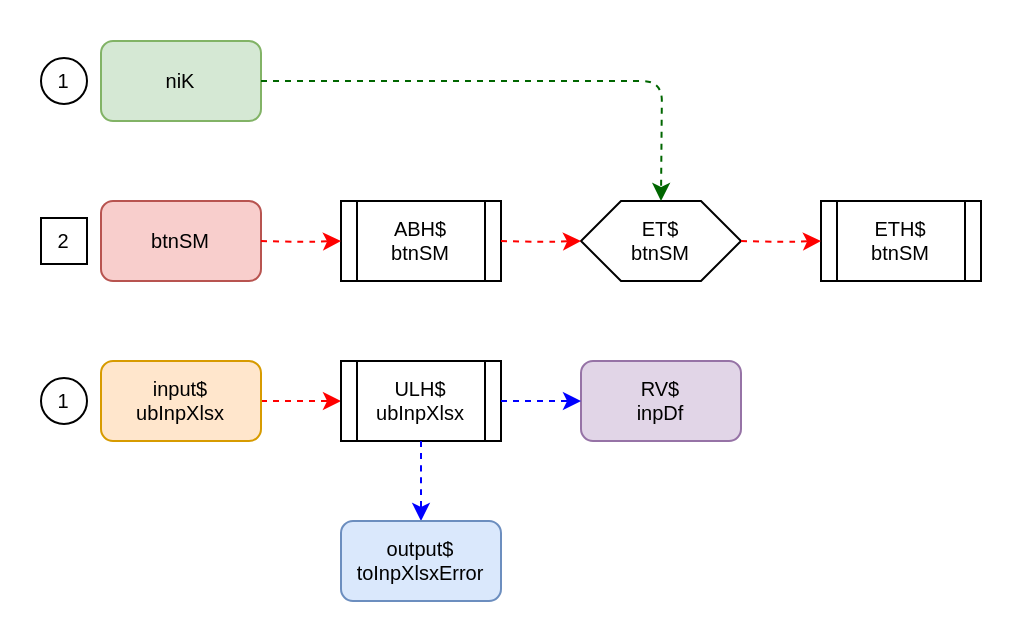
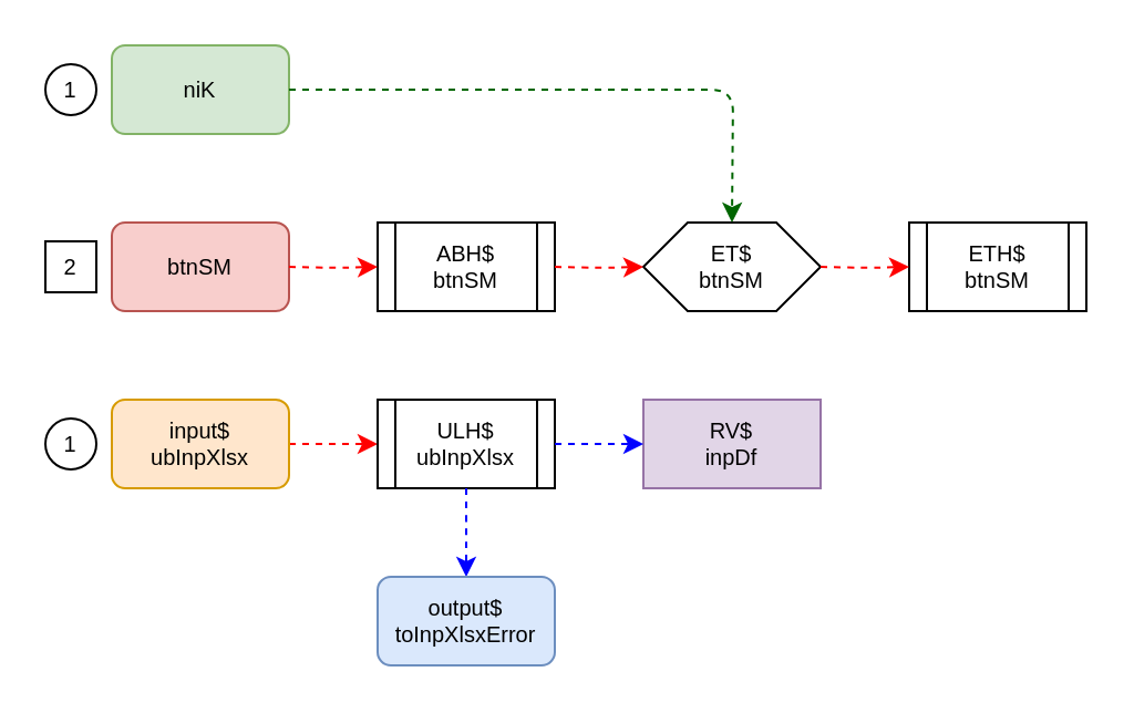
  <mxCell id="0" />
  <mxCell id="1" parent="0" />
  <mxCell id="2" value="btnSM" style="rounded=1;whiteSpace=wrap;html=1;fillColor=#f8cecc;strokeColor=#b85450;fontSize=10;" parent="1" vertex="1"><mxGeometry x="50" y="100" width="80" height="40" as="geometry" /></mxCell>
  <mxCell id="3" value="niK" style="rounded=1;whiteSpace=wrap;html=1;fillColor=#d5e8d4;strokeColor=#82b366;fontSize=10;" parent="1" vertex="1"><mxGeometry x="50" y="20" width="80" height="40" as="geometry" /></mxCell>
  <mxCell id="4" value="ETH$&lt;br style=&quot;border-color: var(--border-color); font-size: 10px;&quot;&gt;btnSM" style="shape=process;whiteSpace=wrap;html=1;backgroundOutline=1;fontSize=10;" parent="1" vertex="1"><mxGeometry x="410" y="100" width="80" height="40" as="geometry" /></mxCell>
  <mxCell id="5" value="ABH$&lt;br style=&quot;border-color: var(--border-color); font-size: 10px;&quot;&gt;btnSM" style="shape=process;whiteSpace=wrap;html=1;backgroundOutline=1;fontSize=10;" parent="1" vertex="1"><mxGeometry x="170" y="100" width="80" height="40" as="geometry" /></mxCell>
  <mxCell id="6" value="ET$&lt;br style=&quot;border-color: var(--border-color); font-size: 10px;&quot;&gt;btnSM" style="shape=hexagon;perimeter=hexagonPerimeter2;whiteSpace=wrap;html=1;fixedSize=1;fontSize=10;" parent="1" vertex="1"><mxGeometry x="290" y="100" width="80" height="40" as="geometry" /></mxCell>
  <mxCell id="7" value="" style="edgeStyle=orthogonalEdgeStyle;shape=connector;rounded=1;orthogonalLoop=1;jettySize=auto;html=1;exitX=1;exitY=0.5;exitDx=0;exitDy=0;dashed=1;labelBackgroundColor=default;strokeColor=#FF0000;fontFamily=Helvetica;fontSize=10;fontColor=#FF0000;endArrow=classic;fillColor=#fa6800;entryX=0;entryY=0.5;entryDx=0;entryDy=0;" parent="1" target="5" edge="1"><mxGeometry relative="1" as="geometry"><mxPoint x="130" y="120" as="sourcePoint" /><mxPoint x="200" y="160" as="targetPoint" /><Array as="points" /></mxGeometry></mxCell>
  <mxCell id="8" value="" style="edgeStyle=orthogonalEdgeStyle;shape=connector;rounded=1;orthogonalLoop=1;jettySize=auto;html=1;exitX=1;exitY=0.5;exitDx=0;exitDy=0;dashed=1;labelBackgroundColor=default;strokeColor=#FF0000;fontFamily=Helvetica;fontSize=10;fontColor=#FF0000;endArrow=classic;fillColor=#fa6800;entryX=0;entryY=0.5;entryDx=0;entryDy=0;" parent="1" target="6" edge="1"><mxGeometry relative="1" as="geometry"><mxPoint x="250" y="120" as="sourcePoint" /><mxPoint x="610" y="120" as="targetPoint" /><Array as="points" /></mxGeometry></mxCell>
  <mxCell id="9" value="" style="edgeStyle=orthogonalEdgeStyle;shape=connector;rounded=1;orthogonalLoop=1;jettySize=auto;html=1;exitX=1;exitY=0.5;exitDx=0;exitDy=0;dashed=1;labelBackgroundColor=default;strokeColor=#FF0000;fontFamily=Helvetica;fontSize=10;fontColor=#FF0000;endArrow=classic;fillColor=#fa6800;entryX=0;entryY=0.5;entryDx=0;entryDy=0;" parent="1" target="4" edge="1"><mxGeometry relative="1" as="geometry"><mxPoint x="370" y="120" as="sourcePoint" /><mxPoint x="440" y="160" as="targetPoint" /></mxGeometry></mxCell>
  <mxCell id="10" value="" style="edgeStyle=orthogonalEdgeStyle;rounded=1;orthogonalLoop=1;jettySize=auto;html=1;exitX=1;exitY=0.5;exitDx=0;exitDy=0;endArrow=classic;fontSize=10;strokeColor=#006600;fontColor=#006600;dashed=1;startArrow=none;startFill=0;endFill=1;fillColor=#008a00;" parent="1" source="3" edge="1"><mxGeometry x="0.125" relative="1" as="geometry"><mxPoint x="980" y="320" as="sourcePoint" /><mxPoint x="330" y="100" as="targetPoint" /><mxPoint as="offset" /></mxGeometry></mxCell>
  <mxCell id="11" value="" style="edgeStyle=orthogonalEdgeStyle;shape=connector;rounded=1;orthogonalLoop=1;jettySize=auto;html=1;exitX=1;exitY=0.5;exitDx=0;exitDy=0;entryX=0;entryY=0.5;entryDx=0;entryDy=0;dashed=1;labelBackgroundColor=default;strokeColor=#FF0000;fontFamily=Helvetica;fontSize=10;fontColor=#FF0000;endArrow=classic;fillColor=#fa6800;" parent="1" source="12" target="14" edge="1"><mxGeometry relative="1" as="geometry"><mxPoint x="250" y="197" as="targetPoint" /></mxGeometry></mxCell>
  <mxCell id="12" value="input$&lt;br style=&quot;font-size: 10px;&quot;&gt;ubInpXlsx" style="rounded=1;whiteSpace=wrap;html=1;fillColor=#ffe6cc;strokeColor=#d79b00;fontSize=10;" parent="1" vertex="1"><mxGeometry x="50" y="180" width="80" height="40" as="geometry" /></mxCell>
- <mxCell id="13" value="RV$&lt;br style=&quot;font-size: 10px;&quot;&gt;inpDf" style="rounded=1;whiteSpace=wrap;html=1;fillColor=#e1d5e7;strokeColor=#9673a6;fontSize=10;" parent="1" vertex="1"><mxGeometry x="290" y="180" width="80" height="40" as="geometry" /></mxCell>
+ <mxCell id="13" value="RV$&lt;br style=&quot;font-size: 10px;&quot;&gt;inpDf" style="whiteSpace=wrap;html=1;fillColor=#e1d5e7;strokeColor=#9673a6;fontSize=10;rounded=0;" parent="1" vertex="1"><mxGeometry x="290" y="180" width="80" height="40" as="geometry" /></mxCell>
  <mxCell id="14" value="&lt;span style=&quot;font-size: 10px;&quot;&gt;ULH$&lt;/span&gt;&lt;br style=&quot;border-color: var(--border-color); font-size: 10px;&quot;&gt;&lt;span style=&quot;font-size: 10px;&quot;&gt;ubInpXlsx&lt;/span&gt;" style="shape=process;whiteSpace=wrap;html=1;backgroundOutline=1;fontSize=10;" parent="1" vertex="1"><mxGeometry x="170" y="180" width="80" height="40" as="geometry" /></mxCell>
  <mxCell id="15" value="" style="edgeStyle=orthogonalEdgeStyle;shape=connector;rounded=1;orthogonalLoop=1;jettySize=auto;html=1;exitX=1;exitY=0.5;exitDx=0;exitDy=0;entryX=0;entryY=0.5;entryDx=0;entryDy=0;dashed=1;labelBackgroundColor=default;strokeColor=#0000FF;fontFamily=Helvetica;fontSize=10;fontColor=#0000FF;endArrow=classic;fillColor=#e51400;" parent="1" source="14" target="13" edge="1"><mxGeometry relative="1" as="geometry"><mxPoint x="230" y="197" as="sourcePoint" /><Array as="points"><mxPoint x="290" y="200" /></Array></mxGeometry></mxCell>
  <mxCell id="16" value="1" style="ellipse;whiteSpace=wrap;html=1;aspect=fixed;strokeColor=#000000;strokeWidth=1;fontSize=10;" parent="1" vertex="1"><mxGeometry y="188.5" width="23" height="23" as="geometry" x="20" /></mxCell>
  <mxCell id="17" value="" style="edgeStyle=orthogonalEdgeStyle;shape=connector;rounded=1;orthogonalLoop=1;jettySize=auto;html=1;exitX=0.5;exitY=1;exitDx=0;exitDy=0;entryX=0.5;entryY=0;entryDx=0;entryDy=0;dashed=1;labelBackgroundColor=default;strokeColor=#0000FF;fontFamily=Helvetica;fontSize=10;fontColor=#0000FF;endArrow=classic;fillColor=#e51400;" parent="1" target="18" edge="1"><mxGeometry x="0.067" relative="1" as="geometry"><mxPoint as="offset" /><mxPoint x="210" y="220" as="sourcePoint" /><Array as="points"><mxPoint x="210" y="240" /><mxPoint x="210" y="240" /></Array></mxGeometry></mxCell>
  <mxCell id="18" value="output$&lt;br style=&quot;border-color: var(--border-color); font-size: 10px;&quot;&gt;toInpXlsxError" style="rounded=1;whiteSpace=wrap;html=1;fillColor=#dae8fc;strokeColor=#6c8ebf;fontSize=10;" parent="1" vertex="1"><mxGeometry x="170" y="260" width="80" height="40" as="geometry" /></mxCell>
  <mxCell id="19" value="1" style="ellipse;whiteSpace=wrap;html=1;aspect=fixed;strokeColor=#000000;strokeWidth=1;fontSize=10;" parent="1" vertex="1"><mxGeometry y="28.5" width="23" height="23" as="geometry" x="20" /></mxCell>
  <mxCell id="20" value="2" style="whiteSpace=wrap;html=1;aspect=fixed;strokeColor=#000000;strokeWidth=1;fontSize=10;rounded=0;" parent="1" vertex="1"><mxGeometry y="108.5" width="23" height="23" as="geometry" x="20" /></mxCell>
